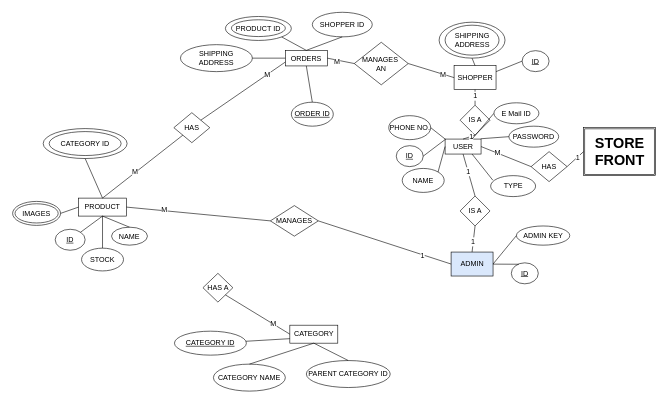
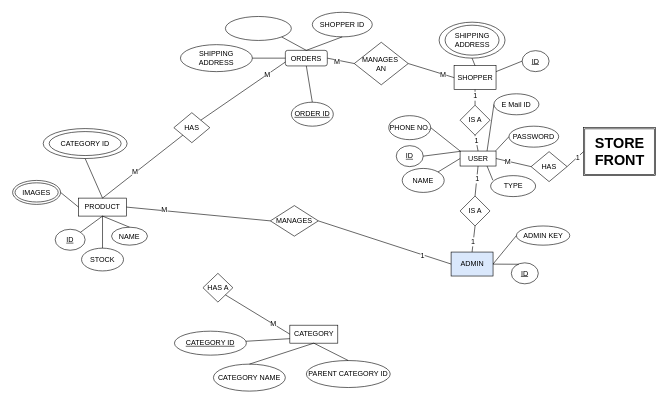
  <mxCell id="0" />
  <mxCell id="1" parent="0" />
- <mxCell id="2" value="USER" style="rounded=0;whiteSpace=wrap;html=1;" parent="1" vertex="1"><mxGeometry x="741.5" y="231.5" width="60" height="25" as="geometry" /></mxCell>
+ <mxCell id="2" value="USER" style="rounded=0;whiteSpace=wrap;html=1;" parent="1" vertex="1"><mxGeometry x="766.5" y="251.5" width="60" height="25" as="geometry" /></mxCell>
  <mxCell id="3" value="ADMIN" style="rounded=0;whiteSpace=wrap;html=1;fillColor=#dae8fc;" parent="1" vertex="1"><mxGeometry x="751.5" y="420" width="70" height="40" as="geometry" /></mxCell>
  <mxCell id="4" value="IS A" style="rhombus;whiteSpace=wrap;html=1;" parent="1" vertex="1"><mxGeometry x="766.5" y="326.5" width="50" height="50" as="geometry" /></mxCell>
  <mxCell id="5" value="SHOPPER" style="rounded=0;whiteSpace=wrap;html=1;" parent="1" vertex="1"><mxGeometry x="756.5" y="109" width="70" height="40" as="geometry" /></mxCell>
  <mxCell id="6" value="NAME" style="ellipse;whiteSpace=wrap;html=1;" parent="1" vertex="1"><mxGeometry x="670" y="280.5" width="70" height="40" as="geometry" /></mxCell>
  <mxCell id="7" value="PHONE NO." style="ellipse;whiteSpace=wrap;html=1;" parent="1" vertex="1"><mxGeometry x="647.5" y="192.5" width="70" height="40" as="geometry" /></mxCell>
  <mxCell id="8" value="IS A" style="rhombus;whiteSpace=wrap;html=1;" parent="1" vertex="1"><mxGeometry x="766.5" y="175" width="50" height="50" as="geometry" /></mxCell>
  <mxCell id="9" value="SHIPPING ADDRESS" style="ellipse;whiteSpace=wrap;html=1;" parent="1" vertex="1"><mxGeometry x="741.5" y="41.5" width="90" height="50" as="geometry" /></mxCell>
  <mxCell id="10" value="&lt;p style=&quot;line-height: 120%&quot;&gt;.&lt;/p&gt;" style="ellipse;whiteSpace=wrap;html=1;shadow=0;fillColor=none;" parent="1" vertex="1"><mxGeometry x="731.5" y="36.5" width="110" height="60" as="geometry" /></mxCell>
  <mxCell id="11" value="" style="endArrow=none;html=1;entryX=0.5;entryY=0;entryDx=0;entryDy=0;exitX=0.5;exitY=1;exitDx=0;exitDy=0;" parent="1" source="10" target="5" edge="1"><mxGeometry width="50" height="50" relative="1" as="geometry"><mxPoint x="766.5" y="46.5" as="sourcePoint" /><mxPoint x="791.5" y="11.5" as="targetPoint" /></mxGeometry></mxCell>
  <mxCell id="12" value="PRODUCT" style="rounded=0;whiteSpace=wrap;html=1;shadow=0;fillColor=none;" parent="1" vertex="1"><mxGeometry x="130" y="330" width="80" height="30" as="geometry" /></mxCell>
  <mxCell id="13" value="&lt;u&gt;ID&lt;/u&gt;" style="ellipse;whiteSpace=wrap;html=1;shadow=0;fillColor=none;" parent="1" vertex="1"><mxGeometry x="91" y="382" width="50" height="35" as="geometry" /></mxCell>
  <mxCell id="14" value="" style="ellipse;whiteSpace=wrap;html=1;shadow=0;fillColor=none;" parent="1" vertex="1"><mxGeometry x="81" y="219" width="120" height="40" as="geometry" /></mxCell>
  <mxCell id="15" value="STOCK" style="ellipse;whiteSpace=wrap;html=1;shadow=0;fillColor=none;" parent="1" vertex="1"><mxGeometry x="135" y="413.5" width="70" height="38" as="geometry" /></mxCell>
  <mxCell id="16" value="NAME" style="ellipse;whiteSpace=wrap;html=1;shadow=0;fillColor=none;" parent="1" vertex="1"><mxGeometry x="185" y="378.5" width="60" height="30" as="geometry" /></mxCell>
  <mxCell id="17" value="" style="endArrow=none;html=1;entryX=0.5;entryY=1;entryDx=0;entryDy=0;exitX=0.5;exitY=0;exitDx=0;exitDy=0;" parent="1" source="12" target="39" edge="1"><mxGeometry width="50" height="50" relative="1" as="geometry"><mxPoint x="170" y="335" as="sourcePoint" /><mxPoint x="260" y="325" as="targetPoint" /></mxGeometry></mxCell>
  <mxCell id="18" value="" style="endArrow=none;html=1;exitX=0.5;exitY=1;exitDx=0;exitDy=0;" parent="1" source="12" target="13" edge="1"><mxGeometry width="50" height="50" relative="1" as="geometry"><mxPoint x="210" y="405" as="sourcePoint" /><mxPoint x="260" y="355" as="targetPoint" /></mxGeometry></mxCell>
  <mxCell id="19" value="" style="endArrow=none;html=1;exitX=0.5;exitY=1;exitDx=0;exitDy=0;entryX=0.5;entryY=0;entryDx=0;entryDy=0;" parent="1" source="12" target="16" edge="1"><mxGeometry width="50" height="50" relative="1" as="geometry"><mxPoint x="160" y="405" as="sourcePoint" /><mxPoint x="210" y="355" as="targetPoint" /></mxGeometry></mxCell>
  <mxCell id="20" value="" style="endArrow=none;html=1;entryX=0.5;entryY=1;entryDx=0;entryDy=0;exitX=0.5;exitY=0;exitDx=0;exitDy=0;" parent="1" source="15" target="12" edge="1"><mxGeometry width="50" height="50" relative="1" as="geometry"><mxPoint x="140" y="405" as="sourcePoint" /><mxPoint x="190" y="355" as="targetPoint" /></mxGeometry></mxCell>
  <mxCell id="21" value="CATEGORY" style="rounded=0;whiteSpace=wrap;html=1;shadow=0;fillColor=none;" parent="1" vertex="1"><mxGeometry x="482.5" y="542" width="80" height="30" as="geometry" /></mxCell>
  <mxCell id="22" value="&lt;u&gt;CATEGORY ID&lt;/u&gt;" style="ellipse;whiteSpace=wrap;html=1;shadow=0;fillColor=none;" parent="1" vertex="1"><mxGeometry x="290" y="552" width="120" height="40" as="geometry" /></mxCell>
  <mxCell id="23" value="CATEGORY NAME" style="ellipse;whiteSpace=wrap;html=1;shadow=0;fillColor=none;" parent="1" vertex="1"><mxGeometry x="355" y="607" width="120" height="45" as="geometry" /></mxCell>
  <mxCell id="24" value="" style="endArrow=none;html=1;fontFamily=Helvetica;fontSize=11;fontColor=#000000;align=center;strokeColor=#000000;entryX=0;entryY=0.75;entryDx=0;entryDy=0;" parent="1" source="22" target="21" edge="1"><mxGeometry width="50" height="50" relative="1" as="geometry"><mxPoint x="462.5" y="612" as="sourcePoint" /><mxPoint x="512.5" y="562" as="targetPoint" /></mxGeometry></mxCell>
  <mxCell id="25" value="" style="endArrow=none;html=1;entryX=0.5;entryY=1;entryDx=0;entryDy=0;exitX=0.5;exitY=0;exitDx=0;exitDy=0;" parent="1" source="23" target="21" edge="1"><mxGeometry width="50" height="50" relative="1" as="geometry"><mxPoint x="512.5" y="612" as="sourcePoint" /><mxPoint x="562.5" y="562" as="targetPoint" /></mxGeometry></mxCell>
  <mxCell id="26" value="" style="endArrow=none;html=1;exitX=0.5;exitY=1;exitDx=0;exitDy=0;entryX=0.5;entryY=0;entryDx=0;entryDy=0;" parent="1" source="21" target="41" edge="1"><mxGeometry width="50" height="50" relative="1" as="geometry"><mxPoint x="542.5" y="612" as="sourcePoint" /><mxPoint x="566.21" y="612.32" as="targetPoint" /></mxGeometry></mxCell>
- <mxCell id="27" value="ORDERS" style="rounded=0;whiteSpace=wrap;html=1;shadow=0;fillColor=none;" parent="1" vertex="1"><mxGeometry x="475" y="83.5" width="70" height="26" as="geometry" /></mxCell>
+ <mxCell id="27" value="ORDERS" style="whiteSpace=wrap;html=1;shadow=0;fillColor=none;rounded=1;" parent="1" vertex="1"><mxGeometry x="475" y="83.5" width="70" height="26" as="geometry" /></mxCell>
  <mxCell id="28" value="&lt;u&gt;ORDER ID&lt;/u&gt;" style="ellipse;whiteSpace=wrap;html=1;shadow=0;fillColor=none;" parent="1" vertex="1"><mxGeometry x="485" y="170" width="70" height="40" as="geometry" /></mxCell>
  <mxCell id="29" value="SHOPPER ID" style="ellipse;whiteSpace=wrap;html=1;shadow=0;fillColor=none;" parent="1" vertex="1"><mxGeometry x="520" y="20" width="100" height="41" as="geometry" /></mxCell>
  <mxCell id="30" value="SHIPPING ADDRESS" style="ellipse;whiteSpace=wrap;html=1;shadow=0;fillColor=none;" parent="1" vertex="1"><mxGeometry x="300" y="74" width="120" height="45" as="geometry" /></mxCell>
  <mxCell id="31" value="" style="endArrow=none;html=1;entryX=0;entryY=0.5;entryDx=0;entryDy=0;exitX=1;exitY=0.5;exitDx=0;exitDy=0;" parent="1" source="30" target="27" edge="1"><mxGeometry width="50" height="50" relative="1" as="geometry"><mxPoint x="485" y="138.5" as="sourcePoint" /><mxPoint x="515" y="108.5" as="targetPoint" /></mxGeometry></mxCell>
  <mxCell id="32" value="" style="endArrow=none;html=1;exitX=0.5;exitY=0;exitDx=0;exitDy=0;entryX=0.5;entryY=1;entryDx=0;entryDy=0;" parent="1" source="27" target="29" edge="1"><mxGeometry width="50" height="50" relative="1" as="geometry"><mxPoint x="525" y="158.5" as="sourcePoint" /><mxPoint x="575" y="108.5" as="targetPoint" /></mxGeometry></mxCell>
  <mxCell id="33" value="" style="endArrow=none;html=1;entryX=0.5;entryY=0;entryDx=0;entryDy=0;exitX=0.5;exitY=1;exitDx=0;exitDy=0;" parent="1" source="27" target="28" edge="1"><mxGeometry width="50" height="50" relative="1" as="geometry"><mxPoint x="515" y="108.5" as="sourcePoint" /><mxPoint x="520" y="158.5" as="targetPoint" /></mxGeometry></mxCell>
- <mxCell id="34" value="PRODUCT ID" style="ellipse;whiteSpace=wrap;html=1;shadow=0;fillColor=none;" parent="1" vertex="1"><mxGeometry x="385" y="32.5" width="90" height="28" as="geometry" /></mxCell>
  <mxCell id="35" value="" style="ellipse;whiteSpace=wrap;html=1;shadow=0;fillColor=none;" parent="1" vertex="1"><mxGeometry x="375" y="27" width="110" height="40" as="geometry" /></mxCell>
  <mxCell id="36" value="" style="endArrow=none;html=1;exitX=0.5;exitY=0;exitDx=0;exitDy=0;entryX=1;entryY=1;entryDx=0;entryDy=0;" parent="1" source="27" target="35" edge="1"><mxGeometry width="50" height="50" relative="1" as="geometry"><mxPoint x="555" y="118.5" as="sourcePoint" /><mxPoint x="425" y="96.5" as="targetPoint" /></mxGeometry></mxCell>
  <mxCell id="37" value="MANAGES&amp;nbsp;&lt;br&gt;AN" style="rhombus;whiteSpace=wrap;html=1;shadow=0;fillColor=none;" parent="1" vertex="1"><mxGeometry x="590" y="70" width="90" height="71" as="geometry" /></mxCell>
  <mxCell id="38" value="HAS" style="rhombus;whiteSpace=wrap;html=1;shadow=0;fillColor=none;" parent="1" vertex="1"><mxGeometry x="289" y="187.5" width="60" height="50" as="geometry" /></mxCell>
  <mxCell id="39" value="CATEGORY ID" style="ellipse;whiteSpace=wrap;html=1;shadow=0;fillColor=none;" parent="1" vertex="1"><mxGeometry x="71" y="214" width="140" height="50" as="geometry" /></mxCell>
  <mxCell id="40" value="&lt;u&gt;ID&lt;/u&gt;" style="ellipse;whiteSpace=wrap;html=1;shadow=0;fillColor=none;" parent="1" vertex="1"><mxGeometry x="660" y="242.5" width="45" height="35" as="geometry" /></mxCell>
  <mxCell id="41" value="PARENT CATEGORY ID" style="ellipse;whiteSpace=wrap;html=1;shadow=0;fillColor=none;" parent="1" vertex="1"><mxGeometry x="510" y="601" width="140" height="45" as="geometry" /></mxCell>
  <mxCell id="42" value="HAS A" style="rhombus;whiteSpace=wrap;html=1;shadow=0;fillColor=none;" parent="1" vertex="1"><mxGeometry x="337.5" y="455.5" width="50" height="48" as="geometry" /></mxCell>
  <mxCell id="43" value="" style="endArrow=none;html=1;entryX=0;entryY=0.5;entryDx=0;entryDy=0;exitX=1;exitY=1;exitDx=0;exitDy=0;" parent="1" source="42" target="21" edge="1"><mxGeometry width="50" height="50" relative="1" as="geometry"><mxPoint x="397.5" y="559.5" as="sourcePoint" /><mxPoint x="447.5" y="509.5" as="targetPoint" /></mxGeometry></mxCell>
  <mxCell id="44" value="M" style="text;html=1;resizable=0;points=[];align=center;verticalAlign=middle;labelBackgroundColor=#ffffff;" parent="43" vertex="1" connectable="0"><mxGeometry x="0.473" relative="1" as="geometry"><mxPoint as="offset" /></mxGeometry></mxCell>
  <mxCell id="45" value="" style="endArrow=none;html=1;entryX=0.5;entryY=1;entryDx=0;entryDy=0;exitX=0.5;exitY=0;exitDx=0;exitDy=0;" parent="1" source="8" target="5" edge="1"><mxGeometry width="50" height="50" relative="1" as="geometry"><mxPoint x="780" y="195" as="sourcePoint" /><mxPoint x="830" y="145" as="targetPoint" /></mxGeometry></mxCell>
  <mxCell id="46" value="1" style="text;html=1;resizable=0;points=[];align=center;verticalAlign=middle;labelBackgroundColor=#ffffff;" parent="45" vertex="1" connectable="0"><mxGeometry x="-0.519" y="-1" relative="1" as="geometry"><mxPoint x="-1" y="-9.5" as="offset" /></mxGeometry></mxCell>
  <mxCell id="47" value="" style="endArrow=none;html=1;entryX=0.5;entryY=1;entryDx=0;entryDy=0;exitX=0.5;exitY=0;exitDx=0;exitDy=0;" parent="1" source="2" target="8" edge="1"><mxGeometry width="50" height="50" relative="1" as="geometry"><mxPoint x="760" y="255" as="sourcePoint" /><mxPoint x="810" y="205" as="targetPoint" /></mxGeometry></mxCell>
  <mxCell id="48" value="1" style="text;html=1;resizable=0;points=[];align=center;verticalAlign=middle;labelBackgroundColor=#ffffff;" parent="47" vertex="1" connectable="0"><mxGeometry x="0.328" relative="1" as="geometry"><mxPoint as="offset" /></mxGeometry></mxCell>
  <mxCell id="49" value="" style="endArrow=none;html=1;entryX=0.005;entryY=0.006;entryDx=0;entryDy=0;entryPerimeter=0;exitX=1;exitY=0.5;exitDx=0;exitDy=0;" parent="1" source="7" target="2" edge="1"><mxGeometry width="50" height="50" relative="1" as="geometry"><mxPoint x="732.678" y="210.107" as="sourcePoint" /><mxPoint x="760" y="185" as="targetPoint" /></mxGeometry></mxCell>
  <mxCell id="50" value="" style="endArrow=none;html=1;exitX=1;exitY=0.5;exitDx=0;exitDy=0;entryX=0.009;entryY=0.019;entryDx=0;entryDy=0;entryPerimeter=0;" parent="1" source="40" target="2" edge="1"><mxGeometry width="50" height="50" relative="1" as="geometry"><mxPoint x="710" y="265" as="sourcePoint" /><mxPoint x="760" y="245" as="targetPoint" /></mxGeometry></mxCell>
  <mxCell id="51" value="" style="endArrow=none;html=1;exitX=0.5;exitY=1;exitDx=0;exitDy=0;entryX=0.5;entryY=0;entryDx=0;entryDy=0;" parent="1" source="2" target="4" edge="1"><mxGeometry width="50" height="50" relative="1" as="geometry"><mxPoint x="830" y="275" as="sourcePoint" /><mxPoint x="880" y="225" as="targetPoint" /></mxGeometry></mxCell>
  <mxCell id="52" value="1" style="text;html=1;resizable=0;points=[];align=center;verticalAlign=middle;labelBackgroundColor=#ffffff;" parent="51" vertex="1" connectable="0"><mxGeometry x="-0.179" relative="1" as="geometry"><mxPoint as="offset" /></mxGeometry></mxCell>
  <mxCell id="53" value="" style="endArrow=none;html=1;entryX=0.5;entryY=1;entryDx=0;entryDy=0;exitX=0.5;exitY=0;exitDx=0;exitDy=0;" parent="1" source="3" target="4" edge="1"><mxGeometry width="50" height="50" relative="1" as="geometry"><mxPoint x="830" y="315" as="sourcePoint" /><mxPoint x="880" y="265" as="targetPoint" /></mxGeometry></mxCell>
  <mxCell id="54" value="1" style="text;html=1;resizable=0;points=[];align=center;verticalAlign=middle;labelBackgroundColor=#ffffff;" parent="53" vertex="1" connectable="0"><mxGeometry x="-0.223" y="1" relative="1" as="geometry"><mxPoint as="offset" /></mxGeometry></mxCell>
  <mxCell id="55" value="MANAGES" style="rhombus;whiteSpace=wrap;html=1;shadow=0;fillColor=none;" parent="1" vertex="1"><mxGeometry x="450" y="342.5" width="80" height="51" as="geometry" /></mxCell>
  <mxCell id="56" value="" style="endArrow=none;html=1;entryX=0;entryY=0.5;entryDx=0;entryDy=0;exitX=1;exitY=0.5;exitDx=0;exitDy=0;" parent="1" source="55" target="3" edge="1"><mxGeometry width="50" height="50" relative="1" as="geometry"><mxPoint x="570" y="325" as="sourcePoint" /><mxPoint x="620" y="275" as="targetPoint" /></mxGeometry></mxCell>
  <mxCell id="57" value="1" style="text;html=1;resizable=0;points=[];align=center;verticalAlign=middle;labelBackgroundColor=#ffffff;" parent="56" vertex="1" connectable="0"><mxGeometry x="0.57" y="-1" relative="1" as="geometry"><mxPoint as="offset" /></mxGeometry></mxCell>
- <mxCell id="58" value="IMAGES" style="ellipse;shape=doubleEllipse;whiteSpace=wrap;html=1;shadow=0;fillColor=none;" parent="1" vertex="1"><mxGeometry x="20" y="335.5" width="80" height="40" as="geometry" /></mxCell>
+ <mxCell id="58" value="IMAGES" style="ellipse;shape=doubleEllipse;whiteSpace=wrap;html=1;shadow=0;fillColor=none;" parent="1" vertex="1"><mxGeometry x="20" y="300.5" width="80" height="40" as="geometry" /></mxCell>
  <mxCell id="59" value="" style="endArrow=none;html=1;entryX=0;entryY=0.5;entryDx=0;entryDy=0;exitX=1;exitY=0.5;exitDx=0;exitDy=0;" parent="1" source="58" target="12" edge="1"><mxGeometry width="50" height="50" relative="1" as="geometry"><mxPoint x="20" y="715" as="sourcePoint" /><mxPoint x="70" y="665" as="targetPoint" /></mxGeometry></mxCell>
  <mxCell id="60" value="&lt;b&gt;&lt;font style=&quot;font-size: 24px&quot;&gt;STORE FRONT&lt;/font&gt;&lt;/b&gt;" style="shape=ext;double=1;rounded=0;whiteSpace=wrap;html=1;shadow=0;fillColor=none;" parent="1" vertex="1"><mxGeometry x="972.5" y="212.5" width="120" height="80" as="geometry" /></mxCell>
  <mxCell id="61" value="HAS" style="rhombus;whiteSpace=wrap;html=1;shadow=0;fillColor=none;" parent="1" vertex="1"><mxGeometry x="885" y="252.5" width="60" height="50" as="geometry" /></mxCell>
  <mxCell id="62" value="" style="endArrow=none;html=1;entryX=0;entryY=0.5;entryDx=0;entryDy=0;exitX=1;exitY=0;exitDx=0;exitDy=0;" parent="1" source="6" target="2" edge="1"><mxGeometry width="50" height="50" relative="1" as="geometry"><mxPoint x="730" y="295" as="sourcePoint" /><mxPoint x="780" y="245" as="targetPoint" /></mxGeometry></mxCell>
  <mxCell id="63" value="&lt;u&gt;ID&lt;/u&gt;" style="ellipse;whiteSpace=wrap;html=1;shadow=0;fillColor=none;" parent="1" vertex="1"><mxGeometry x="870" y="84" width="45" height="35" as="geometry" /></mxCell>
  <mxCell id="64" value="" style="endArrow=none;html=1;exitX=1;exitY=0.25;exitDx=0;exitDy=0;entryX=0;entryY=0.5;entryDx=0;entryDy=0;" parent="1" source="5" target="63" edge="1"><mxGeometry width="50" height="50" relative="1" as="geometry"><mxPoint x="820" y="135" as="sourcePoint" /><mxPoint x="870" y="85" as="targetPoint" /></mxGeometry></mxCell>
  <mxCell id="65" value="" style="endArrow=none;html=1;exitX=0.75;exitY=0;exitDx=0;exitDy=0;entryX=0;entryY=0.5;entryDx=0;entryDy=0;" parent="1" source="2" target="66" edge="1"><mxGeometry width="50" height="50" relative="1" as="geometry"><mxPoint x="800" y="265" as="sourcePoint" /><mxPoint x="850" y="215" as="targetPoint" /></mxGeometry></mxCell>
- <mxCell id="66" value="E Mail ID" style="ellipse;whiteSpace=wrap;html=1;" parent="1" vertex="1"><mxGeometry x="823" y="171" width="75" height="35" as="geometry" /></mxCell>
+ <mxCell id="66" value="E Mail ID" style="ellipse;whiteSpace=wrap;html=1;" parent="1" vertex="1"><mxGeometry x="823" y="156" width="75" height="35" as="geometry" /></mxCell>
  <mxCell id="67" value="TYPE" style="ellipse;whiteSpace=wrap;html=1;" parent="1" vertex="1"><mxGeometry x="817.5" y="292.5" width="75" height="35" as="geometry" /></mxCell>
  <mxCell id="68" value="" style="endArrow=none;html=1;exitX=0.75;exitY=1;exitDx=0;exitDy=0;entryX=0.049;entryY=0.219;entryDx=0;entryDy=0;entryPerimeter=0;" parent="1" source="2" target="67" edge="1"><mxGeometry width="50" height="50" relative="1" as="geometry"><mxPoint x="820" y="305" as="sourcePoint" /><mxPoint x="870" y="255" as="targetPoint" /></mxGeometry></mxCell>
  <mxCell id="69" value="ADMIN KEY" style="ellipse;whiteSpace=wrap;html=1;" parent="1" vertex="1"><mxGeometry x="860.5" y="376.5" width="89" height="32" as="geometry" /></mxCell>
  <mxCell id="70" value="" style="endArrow=none;html=1;exitX=1;exitY=0.5;exitDx=0;exitDy=0;entryX=0;entryY=0.5;entryDx=0;entryDy=0;" parent="1" source="3" target="69" edge="1"><mxGeometry width="50" height="50" relative="1" as="geometry"><mxPoint x="840" y="405" as="sourcePoint" /><mxPoint x="890" y="355" as="targetPoint" /></mxGeometry></mxCell>
  <mxCell id="71" value="&lt;u&gt;ID&lt;/u&gt;" style="ellipse;whiteSpace=wrap;html=1;shadow=0;fillColor=none;" parent="1" vertex="1"><mxGeometry x="852" y="438" width="45" height="35" as="geometry" /></mxCell>
  <mxCell id="72" value="" style="endArrow=none;html=1;entryX=0.278;entryY=0.067;entryDx=0;entryDy=0;entryPerimeter=0;" parent="1" source="3" target="71" edge="1"><mxGeometry width="50" height="50" relative="1" as="geometry"><mxPoint x="810" y="425" as="sourcePoint" /><mxPoint x="860" y="375" as="targetPoint" /></mxGeometry></mxCell>
  <mxCell id="73" value="" style="endArrow=none;html=1;exitX=1;exitY=0.5;exitDx=0;exitDy=0;entryX=0;entryY=0.5;entryDx=0;entryDy=0;" parent="1" source="2" target="61" edge="1"><mxGeometry width="50" height="50" relative="1" as="geometry"><mxPoint x="830" y="275" as="sourcePoint" /><mxPoint x="880" y="225" as="targetPoint" /></mxGeometry></mxCell>
  <mxCell id="74" value="M" style="text;html=1;resizable=0;points=[];align=center;verticalAlign=middle;labelBackgroundColor=#ffffff;" parent="73" vertex="1" connectable="0"><mxGeometry x="-0.357" relative="1" as="geometry"><mxPoint as="offset" /></mxGeometry></mxCell>
  <mxCell id="75" value="" style="endArrow=none;html=1;exitX=1;exitY=0.5;exitDx=0;exitDy=0;entryX=0;entryY=0.5;entryDx=0;entryDy=0;" parent="1" source="61" target="60" edge="1"><mxGeometry width="50" height="50" relative="1" as="geometry"><mxPoint x="930" y="285" as="sourcePoint" /><mxPoint x="980" y="235" as="targetPoint" /></mxGeometry></mxCell>
  <mxCell id="76" value="1" style="text;html=1;resizable=0;points=[];align=center;verticalAlign=middle;labelBackgroundColor=#ffffff;" parent="75" vertex="1" connectable="0"><mxGeometry x="0.237" relative="1" as="geometry"><mxPoint as="offset" /></mxGeometry></mxCell>
  <mxCell id="77" value="" style="endArrow=none;html=1;exitX=1;exitY=0.5;exitDx=0;exitDy=0;entryX=0;entryY=0.5;entryDx=0;entryDy=0;" parent="1" source="37" target="5" edge="1"><mxGeometry width="50" height="50" relative="1" as="geometry"><mxPoint x="690" y="165" as="sourcePoint" /><mxPoint x="740" y="115" as="targetPoint" /></mxGeometry></mxCell>
  <mxCell id="78" value="M" style="text;html=1;resizable=0;points=[];align=center;verticalAlign=middle;labelBackgroundColor=#ffffff;" parent="77" vertex="1" connectable="0"><mxGeometry x="0.505" y="-1" relative="1" as="geometry"><mxPoint as="offset" /></mxGeometry></mxCell>
  <mxCell id="79" value="" style="endArrow=none;html=1;exitX=1;exitY=0.5;exitDx=0;exitDy=0;entryX=0;entryY=0.5;entryDx=0;entryDy=0;" parent="1" source="27" target="37" edge="1"><mxGeometry width="50" height="50" relative="1" as="geometry"><mxPoint x="560" y="155" as="sourcePoint" /><mxPoint x="610" y="105" as="targetPoint" /></mxGeometry></mxCell>
  <mxCell id="80" value="M" style="text;html=1;resizable=0;points=[];align=center;verticalAlign=middle;labelBackgroundColor=#ffffff;" parent="79" vertex="1" connectable="0"><mxGeometry x="-0.319" y="-2" relative="1" as="geometry"><mxPoint as="offset" /></mxGeometry></mxCell>
  <mxCell id="81" value="" style="endArrow=none;html=1;exitX=1;exitY=0;exitDx=0;exitDy=0;entryX=0;entryY=0.75;entryDx=0;entryDy=0;" parent="1" source="38" target="27" edge="1"><mxGeometry width="50" height="50" relative="1" as="geometry"><mxPoint x="350" y="215" as="sourcePoint" /><mxPoint x="474" y="114" as="targetPoint" /></mxGeometry></mxCell>
  <mxCell id="82" value="M" style="text;html=1;resizable=0;points=[];align=center;verticalAlign=middle;labelBackgroundColor=#ffffff;" parent="81" vertex="1" connectable="0"><mxGeometry x="0.565" y="-1" relative="1" as="geometry"><mxPoint as="offset" /></mxGeometry></mxCell>
  <mxCell id="83" value="" style="endArrow=none;html=1;entryX=0;entryY=1;entryDx=0;entryDy=0;exitX=0.5;exitY=0;exitDx=0;exitDy=0;" parent="1" source="12" target="38" edge="1"><mxGeometry width="50" height="50" relative="1" as="geometry"><mxPoint x="20" y="805" as="sourcePoint" /><mxPoint x="70" y="755" as="targetPoint" /></mxGeometry></mxCell>
  <mxCell id="84" value="M" style="text;html=1;resizable=0;points=[];align=center;verticalAlign=middle;labelBackgroundColor=#ffffff;" parent="83" vertex="1" connectable="0"><mxGeometry x="-0.175" y="2" relative="1" as="geometry"><mxPoint as="offset" /></mxGeometry></mxCell>
  <mxCell id="85" value="" style="endArrow=none;html=1;entryX=0;entryY=0.5;entryDx=0;entryDy=0;" parent="1" target="55" edge="1"><mxGeometry width="50" height="50" relative="1" as="geometry"><mxPoint x="210" y="345" as="sourcePoint" /><mxPoint x="370" y="325" as="targetPoint" /></mxGeometry></mxCell>
  <mxCell id="86" value="M" style="text;html=1;resizable=0;points=[];align=center;verticalAlign=middle;labelBackgroundColor=#ffffff;" parent="85" vertex="1" connectable="0"><mxGeometry x="-0.477" y="2" relative="1" as="geometry"><mxPoint as="offset" /></mxGeometry></mxCell>
  <mxCell id="87" value="PASSWORD" style="ellipse;whiteSpace=wrap;html=1;" vertex="1" parent="1"><mxGeometry x="848" y="210" width="83" height="35" as="geometry" /></mxCell>
  <mxCell id="88" value="" style="endArrow=none;html=1;exitX=0.992;exitY=-0.02;exitDx=0;exitDy=0;exitPerimeter=0;entryX=0;entryY=0.5;entryDx=0;entryDy=0;" edge="1" parent="1" source="2" target="87"><mxGeometry width="50" height="50" relative="1" as="geometry"><mxPoint x="820" y="275" as="sourcePoint" /><mxPoint x="870" y="225" as="targetPoint" /></mxGeometry></mxCell>
